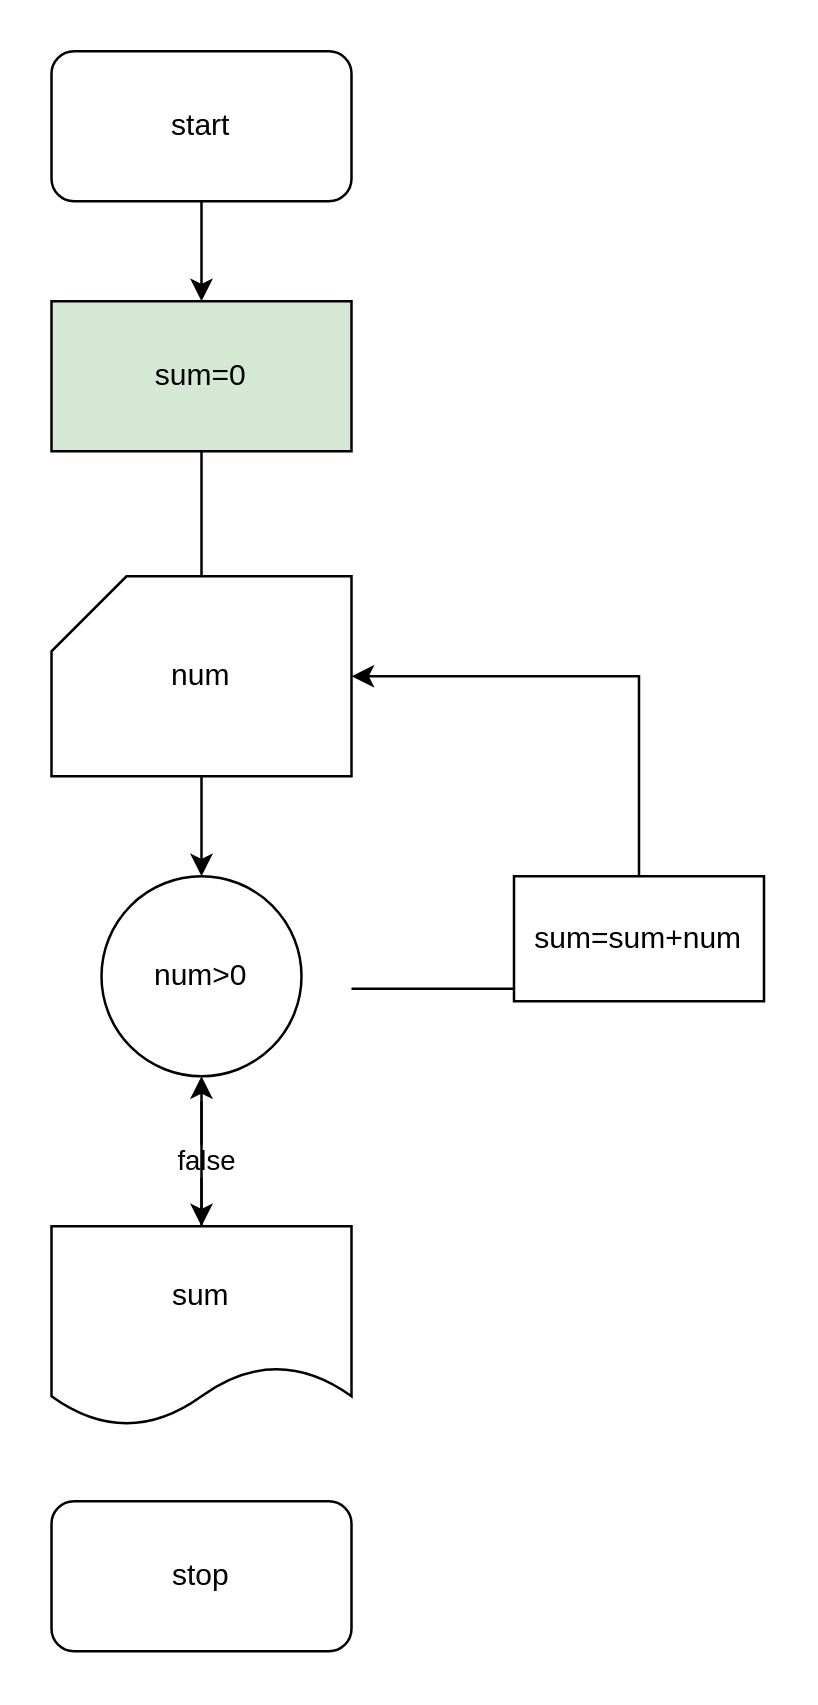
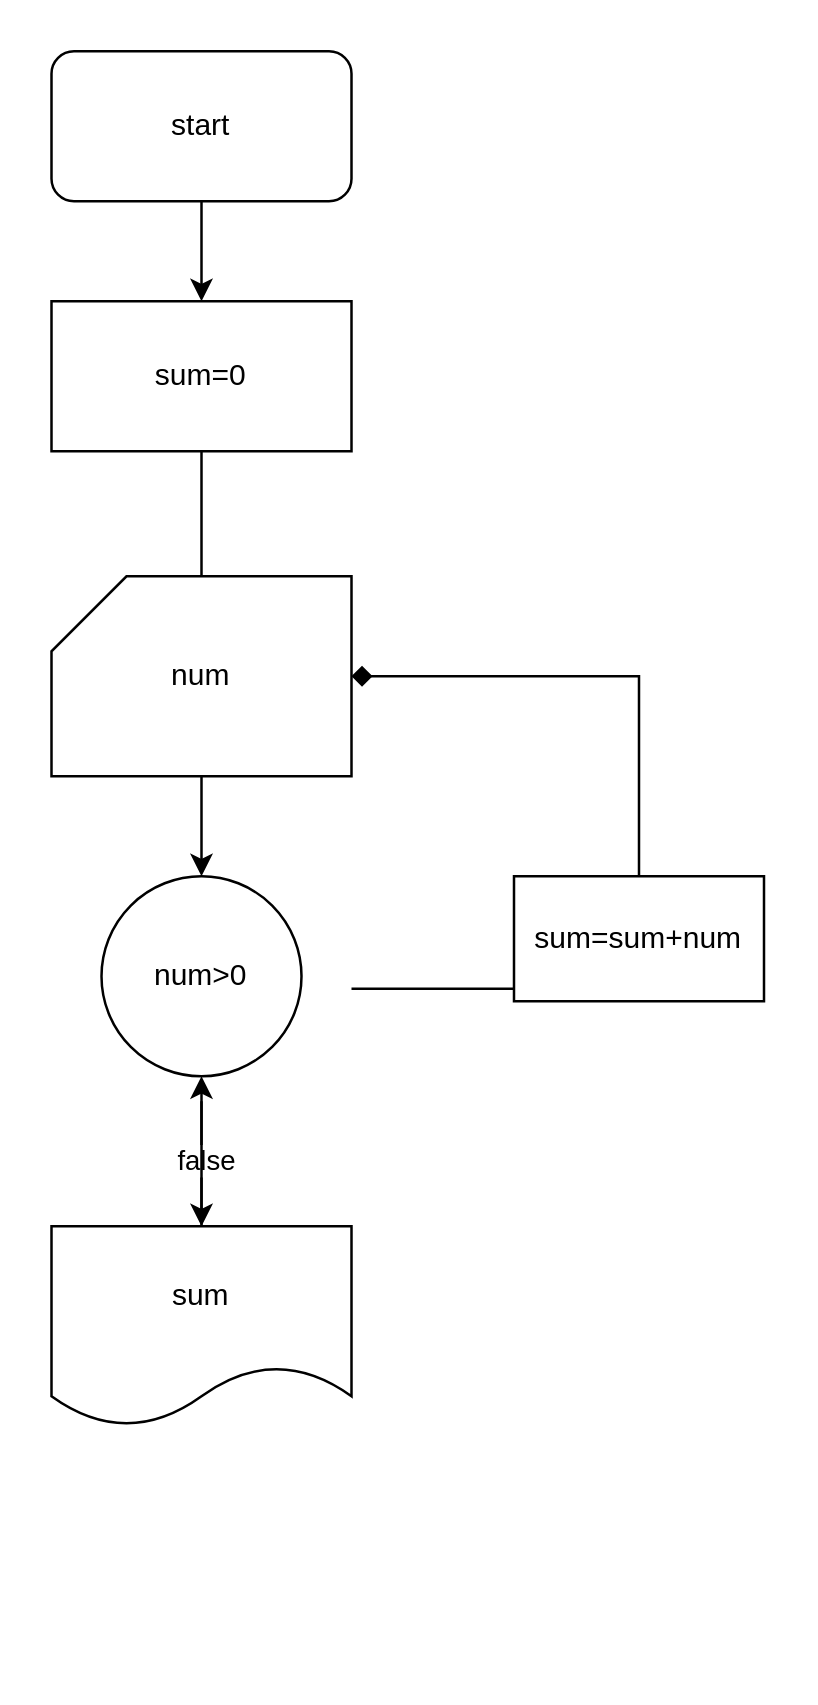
  <mxCell id="0" />
  <mxCell id="1" parent="0" />
  <mxCell id="2" style="edgeStyle=orthogonalEdgeStyle;rounded=0;orthogonalLoop=1;jettySize=auto;html=1;" parent="1" source="3" edge="1"><mxGeometry relative="1" as="geometry"><mxPoint x="80" y="120" as="targetPoint" /></mxGeometry></mxCell>
  <mxCell id="3" value="start" style="rounded=1;whiteSpace=wrap;html=1;" parent="1" vertex="1"><mxGeometry x="20" y="20" width="120" height="60" as="geometry" /></mxCell>
  <mxCell id="4" style="edgeStyle=orthogonalEdgeStyle;rounded=0;orthogonalLoop=1;jettySize=auto;html=1;" parent="1" source="5" edge="1"><mxGeometry relative="1" as="geometry"><mxPoint x="80" y="350" as="targetPoint" /></mxGeometry></mxCell>
  <mxCell id="5" value="num" style="shape=card;whiteSpace=wrap;html=1;" parent="1" vertex="1"><mxGeometry x="20" y="230" width="120" height="80" as="geometry" /></mxCell>
  <mxCell id="6" style="edgeStyle=orthogonalEdgeStyle;rounded=0;orthogonalLoop=1;jettySize=auto;html=1;entryX=1;entryY=0.5;entryDx=0;entryDy=0;" parent="1" target="10" edge="1"><mxGeometry relative="1" as="geometry"><mxPoint x="230" y="280" as="targetPoint" /><Array as="points"><mxPoint x="260" y="395" /><mxPoint x="260" y="350" /></Array><mxPoint x="140" y="395" as="sourcePoint" /></mxGeometry></mxCell>
  <mxCell id="7" value="true" style="edgeLabel;html=1;align=center;verticalAlign=middle;resizable=0;points=[];" parent="6" vertex="1" connectable="0"><mxGeometry x="0.031" y="1" relative="1" as="geometry"><mxPoint as="offset" /></mxGeometry></mxCell>
  <mxCell id="8" value="" style="edgeStyle=orthogonalEdgeStyle;rounded=0;orthogonalLoop=1;jettySize=auto;html=1;" parent="1" edge="1"><mxGeometry relative="1" as="geometry"><mxPoint x="80" y="490" as="targetPoint" /><mxPoint x="80" y="440" as="sourcePoint" /></mxGeometry></mxCell>
  <mxCell id="9" value="false" style="edgeLabel;html=1;align=center;verticalAlign=middle;resizable=0;points=[];" parent="8" vertex="1" connectable="0"><mxGeometry x="-0.081" y="1" relative="1" as="geometry"><mxPoint as="offset" /></mxGeometry></mxCell>
  <mxCell id="10" value="sum=sum+num" style="whiteSpace=wrap;html=1;direction=south;" parent="1" vertex="1"><mxGeometry x="205" y="350" width="100" height="50" as="geometry" /></mxCell>
- <mxCell id="11" style="edgeStyle=orthogonalEdgeStyle;rounded=0;orthogonalLoop=1;jettySize=auto;html=1;exitX=0;exitY=0.5;exitDx=0;exitDy=0;entryX=1;entryY=0.5;entryDx=0;entryDy=0;entryPerimeter=0;" parent="1" source="10" target="5" edge="1"><mxGeometry relative="1" as="geometry" /></mxCell>
+ <mxCell id="11" style="edgeStyle=orthogonalEdgeStyle;rounded=0;orthogonalLoop=1;jettySize=auto;html=1;exitX=0;exitY=0.5;exitDx=0;exitDy=0;entryX=1;entryY=0.5;entryDx=0;entryDy=0;entryPerimeter=0;endArrow=diamond;" parent="1" source="10" target="5" edge="1"><mxGeometry relative="1" as="geometry" /></mxCell>
  <mxCell id="12" value="" style="edgeStyle=orthogonalEdgeStyle;rounded=0;orthogonalLoop=1;jettySize=auto;html=1;endArrow=none;" parent="1" source="13" target="5" edge="1"><mxGeometry relative="1" as="geometry" /></mxCell>
- <mxCell id="13" value="sum=0" style="rounded=0;whiteSpace=wrap;html=1;fillColor=#d5e8d4;" parent="1" vertex="1"><mxGeometry x="20" y="120" width="120" height="60" as="geometry" /></mxCell>
+ <mxCell id="13" value="sum=0" style="rounded=0;whiteSpace=wrap;html=1;" parent="1" vertex="1"><mxGeometry x="20" y="120" width="120" height="60" as="geometry" /></mxCell>
  <mxCell id="14" style="edgeStyle=orthogonalEdgeStyle;rounded=0;orthogonalLoop=1;jettySize=auto;html=1;" parent="1" source="15" target="17" edge="1"><mxGeometry relative="1" as="geometry"><mxPoint x="80" y="610" as="targetPoint" /></mxGeometry></mxCell>
  <mxCell id="15" value="sum" style="shape=document;whiteSpace=wrap;html=1;boundedLbl=1;" parent="1" vertex="1"><mxGeometry x="20" y="490" width="120" height="80" as="geometry" /></mxCell>
- <mxCell id="16" value="stop" style="rounded=1;whiteSpace=wrap;html=1;" parent="1" vertex="1"><mxGeometry x="20" y="600" width="120" height="60" as="geometry" /></mxCell>
  <mxCell id="17" value="num&amp;gt;0" style="ellipse;whiteSpace=wrap;html=1;aspect=fixed;" vertex="1" parent="1"><mxGeometry x="40" y="350" width="80" height="80" as="geometry" /></mxCell>
